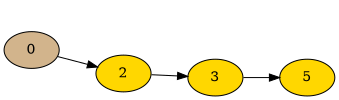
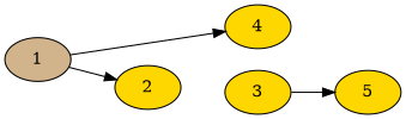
  strict digraph {
    rankdir=LR
    node [fillcolor=gold style=filled weight=0]
    edge [weight=0]
-   1 [fillcolor=tan label=0]
+   1 [fillcolor=tan]
+   4
    2
    3
    5
+   1 -> 4
    1 -> 2
-   2 -> 3
    3 -> 5
  }
